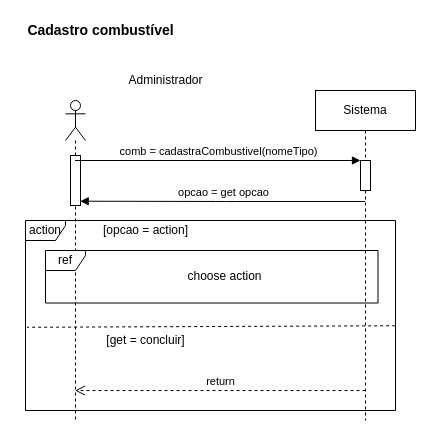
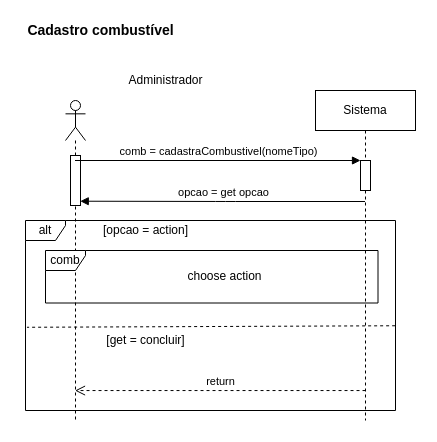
  <mxCell id="0" />
  <mxCell id="1" parent="0" />
  <mxCell id="2" value="Sistema" style="shape=umlLifeline;perimeter=lifelinePerimeter;whiteSpace=wrap;html=1;container=1;collapsible=0;recursiveResize=0;outlineConnect=0;" parent="1" vertex="1"><mxGeometry x="315" y="90" width="100" height="330" as="geometry" /></mxCell>
  <mxCell id="3" value="" style="html=1;points=[];perimeter=orthogonalPerimeter;" parent="2" vertex="1"><mxGeometry x="45" y="70" width="10" height="30" as="geometry" /></mxCell>
- <mxCell id="4" value="action" style="shape=umlFrame;whiteSpace=wrap;html=1;width=40;height=20;" parent="1" vertex="1"><mxGeometry x="25" y="220" width="370" height="190" as="geometry" /></mxCell>
+ <mxCell id="4" value="alt" style="shape=umlFrame;whiteSpace=wrap;html=1;width=40;height=20;" parent="1" vertex="1"><mxGeometry x="25" y="220" width="370" height="190" as="geometry" /></mxCell>
  <mxCell id="5" value="" style="shape=umlLifeline;participant=umlActor;perimeter=lifelinePerimeter;whiteSpace=wrap;html=1;container=1;collapsible=0;recursiveResize=0;verticalAlign=top;spacingTop=36;outlineConnect=0;size=40;" parent="1" vertex="1"><mxGeometry x="65" y="100" width="20" height="320" as="geometry" /></mxCell>
  <mxCell id="6" value="" style="html=1;points=[];perimeter=orthogonalPerimeter;fillColor=#FFFFFF;" parent="5" vertex="1"><mxGeometry x="5" y="55" width="10" height="50" as="geometry" /></mxCell>
  <mxCell id="7" value="Administrador" style="text;html=1;align=center;verticalAlign=middle;resizable=0;points=[];autosize=1;strokeColor=none;fillColor=none;" parent="1" vertex="1"><mxGeometry x="115" y="70" width="100" height="20" as="geometry" /></mxCell>
  <mxCell id="8" value="comb = cadastraCombustivel(nomeTipo)" style="html=1;verticalAlign=bottom;endArrow=block;entryX=0;entryY=0;" parent="1" source="5" target="3" edge="1"><mxGeometry relative="1" as="geometry"><mxPoint x="275" y="160" as="sourcePoint" /></mxGeometry></mxCell>
  <mxCell id="9" value="opcao = get opcao" style="html=1;verticalAlign=bottom;endArrow=block;entryX=0.876;entryY=0.163;entryDx=0;entryDy=0;entryPerimeter=0;" parent="1" source="2" edge="1"><mxGeometry width="80" relative="1" as="geometry"><mxPoint x="235" y="240" as="sourcePoint" /><mxPoint x="79.76" y="200.706" as="targetPoint" /><Array as="points"><mxPoint x="225" y="201" /></Array></mxGeometry></mxCell>
  <mxCell id="10" value="" style="endArrow=none;dashed=1;html=1;entryX=0.004;entryY=0.562;entryDx=0;entryDy=0;entryPerimeter=0;exitX=0.999;exitY=0.554;exitDx=0;exitDy=0;exitPerimeter=0;" parent="1" source="4" target="4" edge="1"><mxGeometry width="50" height="50" relative="1" as="geometry"><mxPoint x="245" y="240" as="sourcePoint" /><mxPoint x="295" y="190" as="targetPoint" /></mxGeometry></mxCell>
  <mxCell id="11" value="[opcao = action]" style="text;html=1;align=center;verticalAlign=middle;resizable=0;points=[];autosize=1;strokeColor=none;fillColor=none;" parent="1" vertex="1"><mxGeometry x="75" y="220" width="140" height="20" as="geometry" /></mxCell>
  <mxCell id="12" value="[get = concluir]" style="text;html=1;align=center;verticalAlign=middle;resizable=0;points=[];autosize=1;strokeColor=none;fillColor=none;" parent="1" vertex="1"><mxGeometry x="80" y="330" width="130" height="20" as="geometry" /></mxCell>
  <mxCell id="13" value="return" style="html=1;verticalAlign=bottom;endArrow=open;dashed=1;endSize=8;exitX=0.919;exitY=0.895;exitDx=0;exitDy=0;exitPerimeter=0;" parent="1" source="4" target="5" edge="1"><mxGeometry relative="1" as="geometry"><mxPoint x="340" y="350" as="sourcePoint" /><mxPoint x="85" y="390" as="targetPoint" /></mxGeometry></mxCell>
  <mxCell id="14" value="" style="group" parent="1" vertex="1" connectable="0"><mxGeometry x="125" y="250" width="262.5" height="52.5" as="geometry" /></mxCell>
  <mxCell id="15" value="choose action" style="text;html=1;align=center;verticalAlign=middle;resizable=0;points=[];autosize=1;strokeColor=none;fillColor=none;" parent="14" vertex="1"><mxGeometry x="48.836" y="16.25" width="100" height="20" as="geometry" /></mxCell>
- <mxCell id="16" value="ref" style="shape=umlFrame;whiteSpace=wrap;html=1;width=40;height=20;fillColor=#FFFFFF;" parent="1" vertex="1"><mxGeometry x="45" y="250" width="332.5" height="52.5" as="geometry" /></mxCell>
+ <mxCell id="16" value="comb" style="shape=umlFrame;whiteSpace=wrap;html=1;width=40;height=20;fillColor=#FFFFFF;" parent="1" vertex="1"><mxGeometry x="45" y="250" width="332.5" height="52.5" as="geometry" /></mxCell>
  <mxCell id="17" value="&lt;b&gt;&lt;font style=&quot;font-size: 14px&quot;&gt;Cadastro combustível&lt;/font&gt;&lt;/b&gt;" style="text;html=1;align=center;verticalAlign=middle;resizable=0;points=[];autosize=1;strokeColor=none;fillColor=none;" vertex="1" parent="1"><mxGeometry x="20" y="20" width="160" height="20" as="geometry" /></mxCell>
